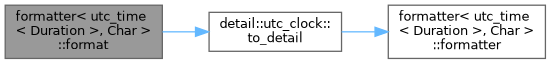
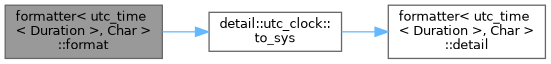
  digraph {
    rankdir=LR
    node [color=grey40 fillcolor=white fontname=Helvetica fontsize=10 shape=box style=filled]
    edge [color=steelblue1 fontname=Helvetica fontsize=10 labelfontname=Helvetica labelfontsize=10 style=solid]
    n1 [color=gray40 fillcolor=grey60 fontcolor=black height=0.2 label="formatter\< utc_time\l\< Duration \>, Char \>\l::format" width=0.4]
-   n2 [height=0.2 label="detail::utc_clock::\lto_detail" width=0.4]
-   n3 [height=0.2 label="formatter\< utc_time\l\< Duration \>, Char \>\l::formatter" width=0.4]
+   n2 [height=0.2 label="detail::utc_clock::\lto_sys" width=0.4]
+   n3 [height=0.2 label="formatter\< utc_time\l\< Duration \>, Char \>\l::detail" width=0.4]
    n1 -> n2
    n2 -> n3
  }
